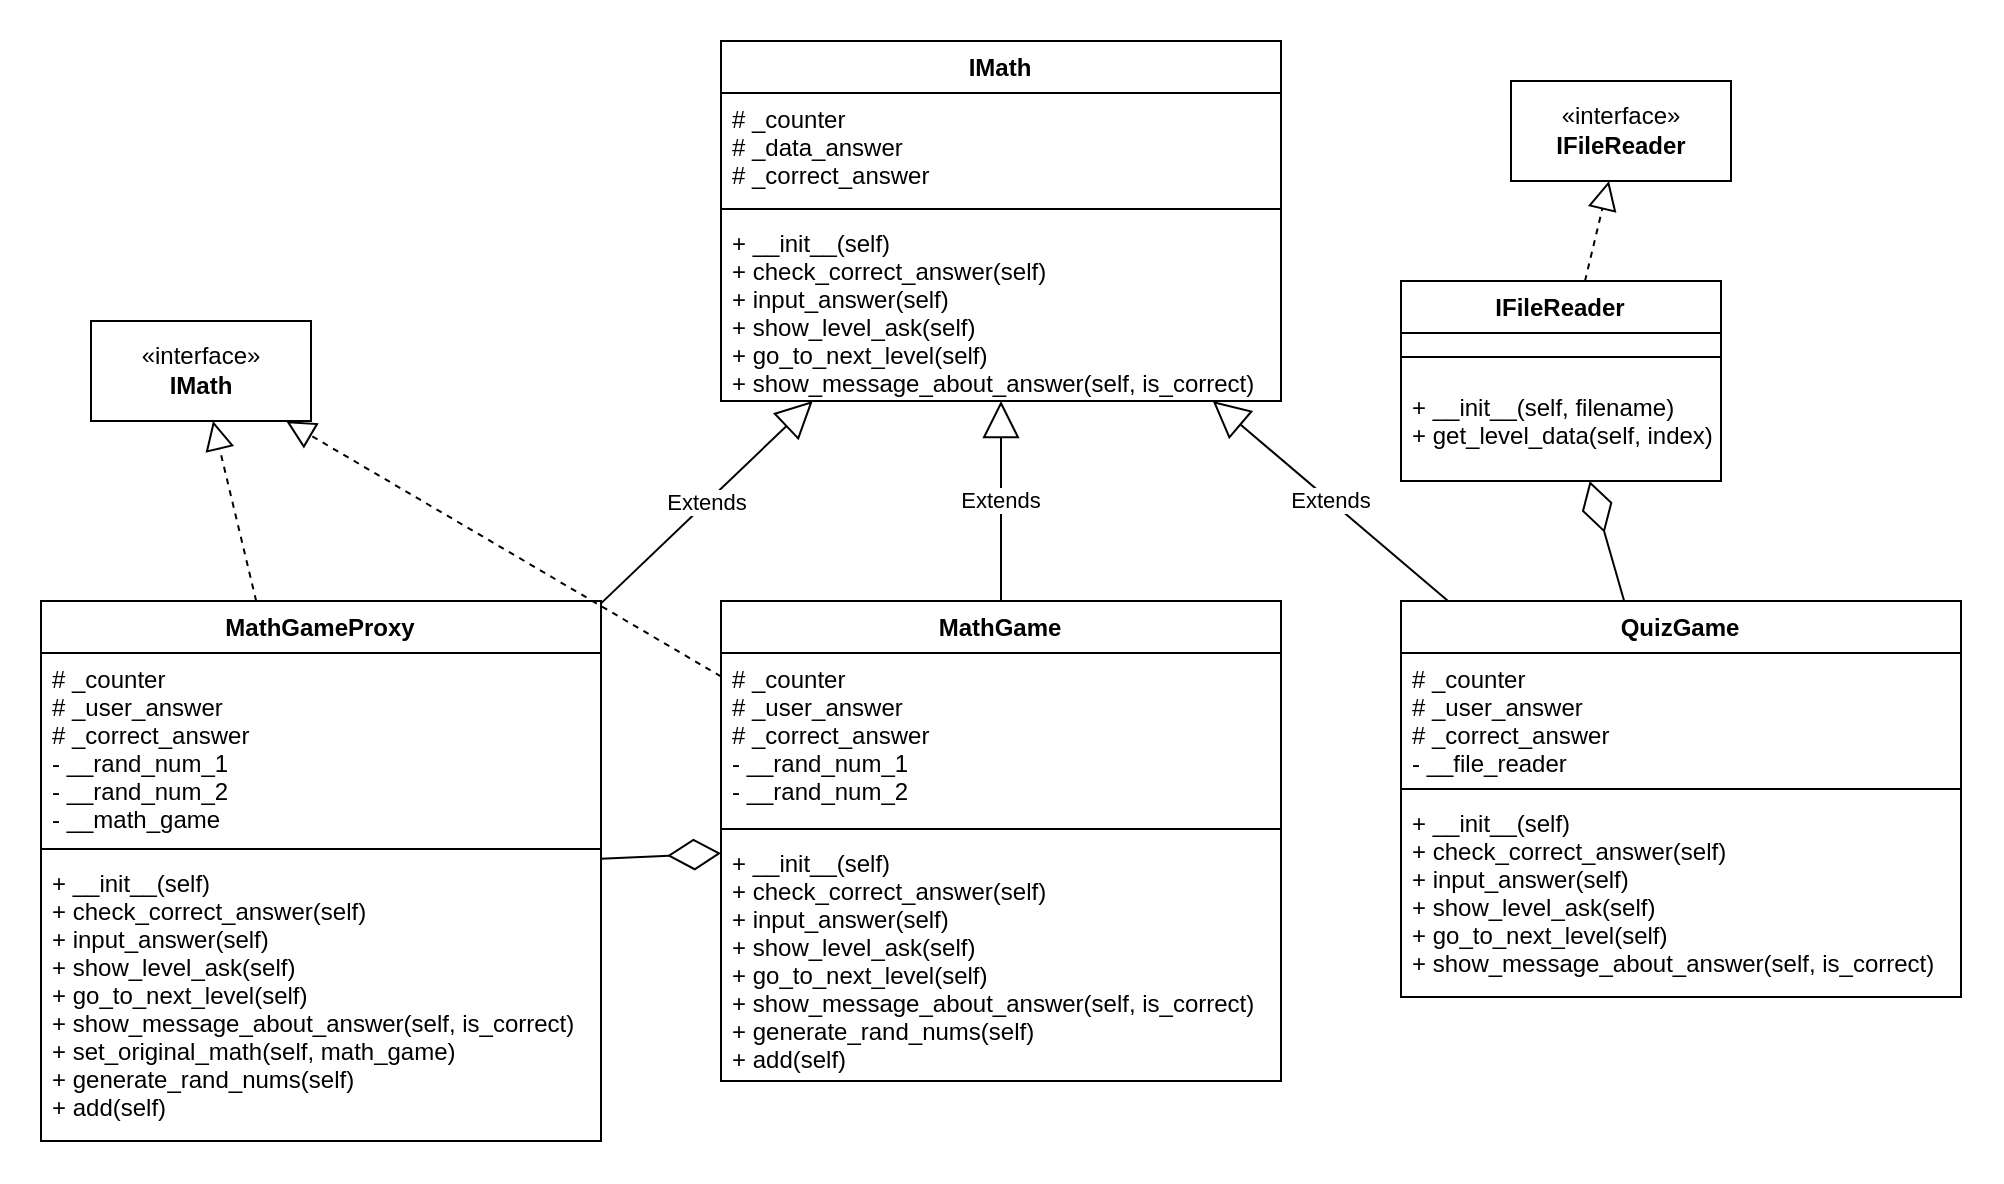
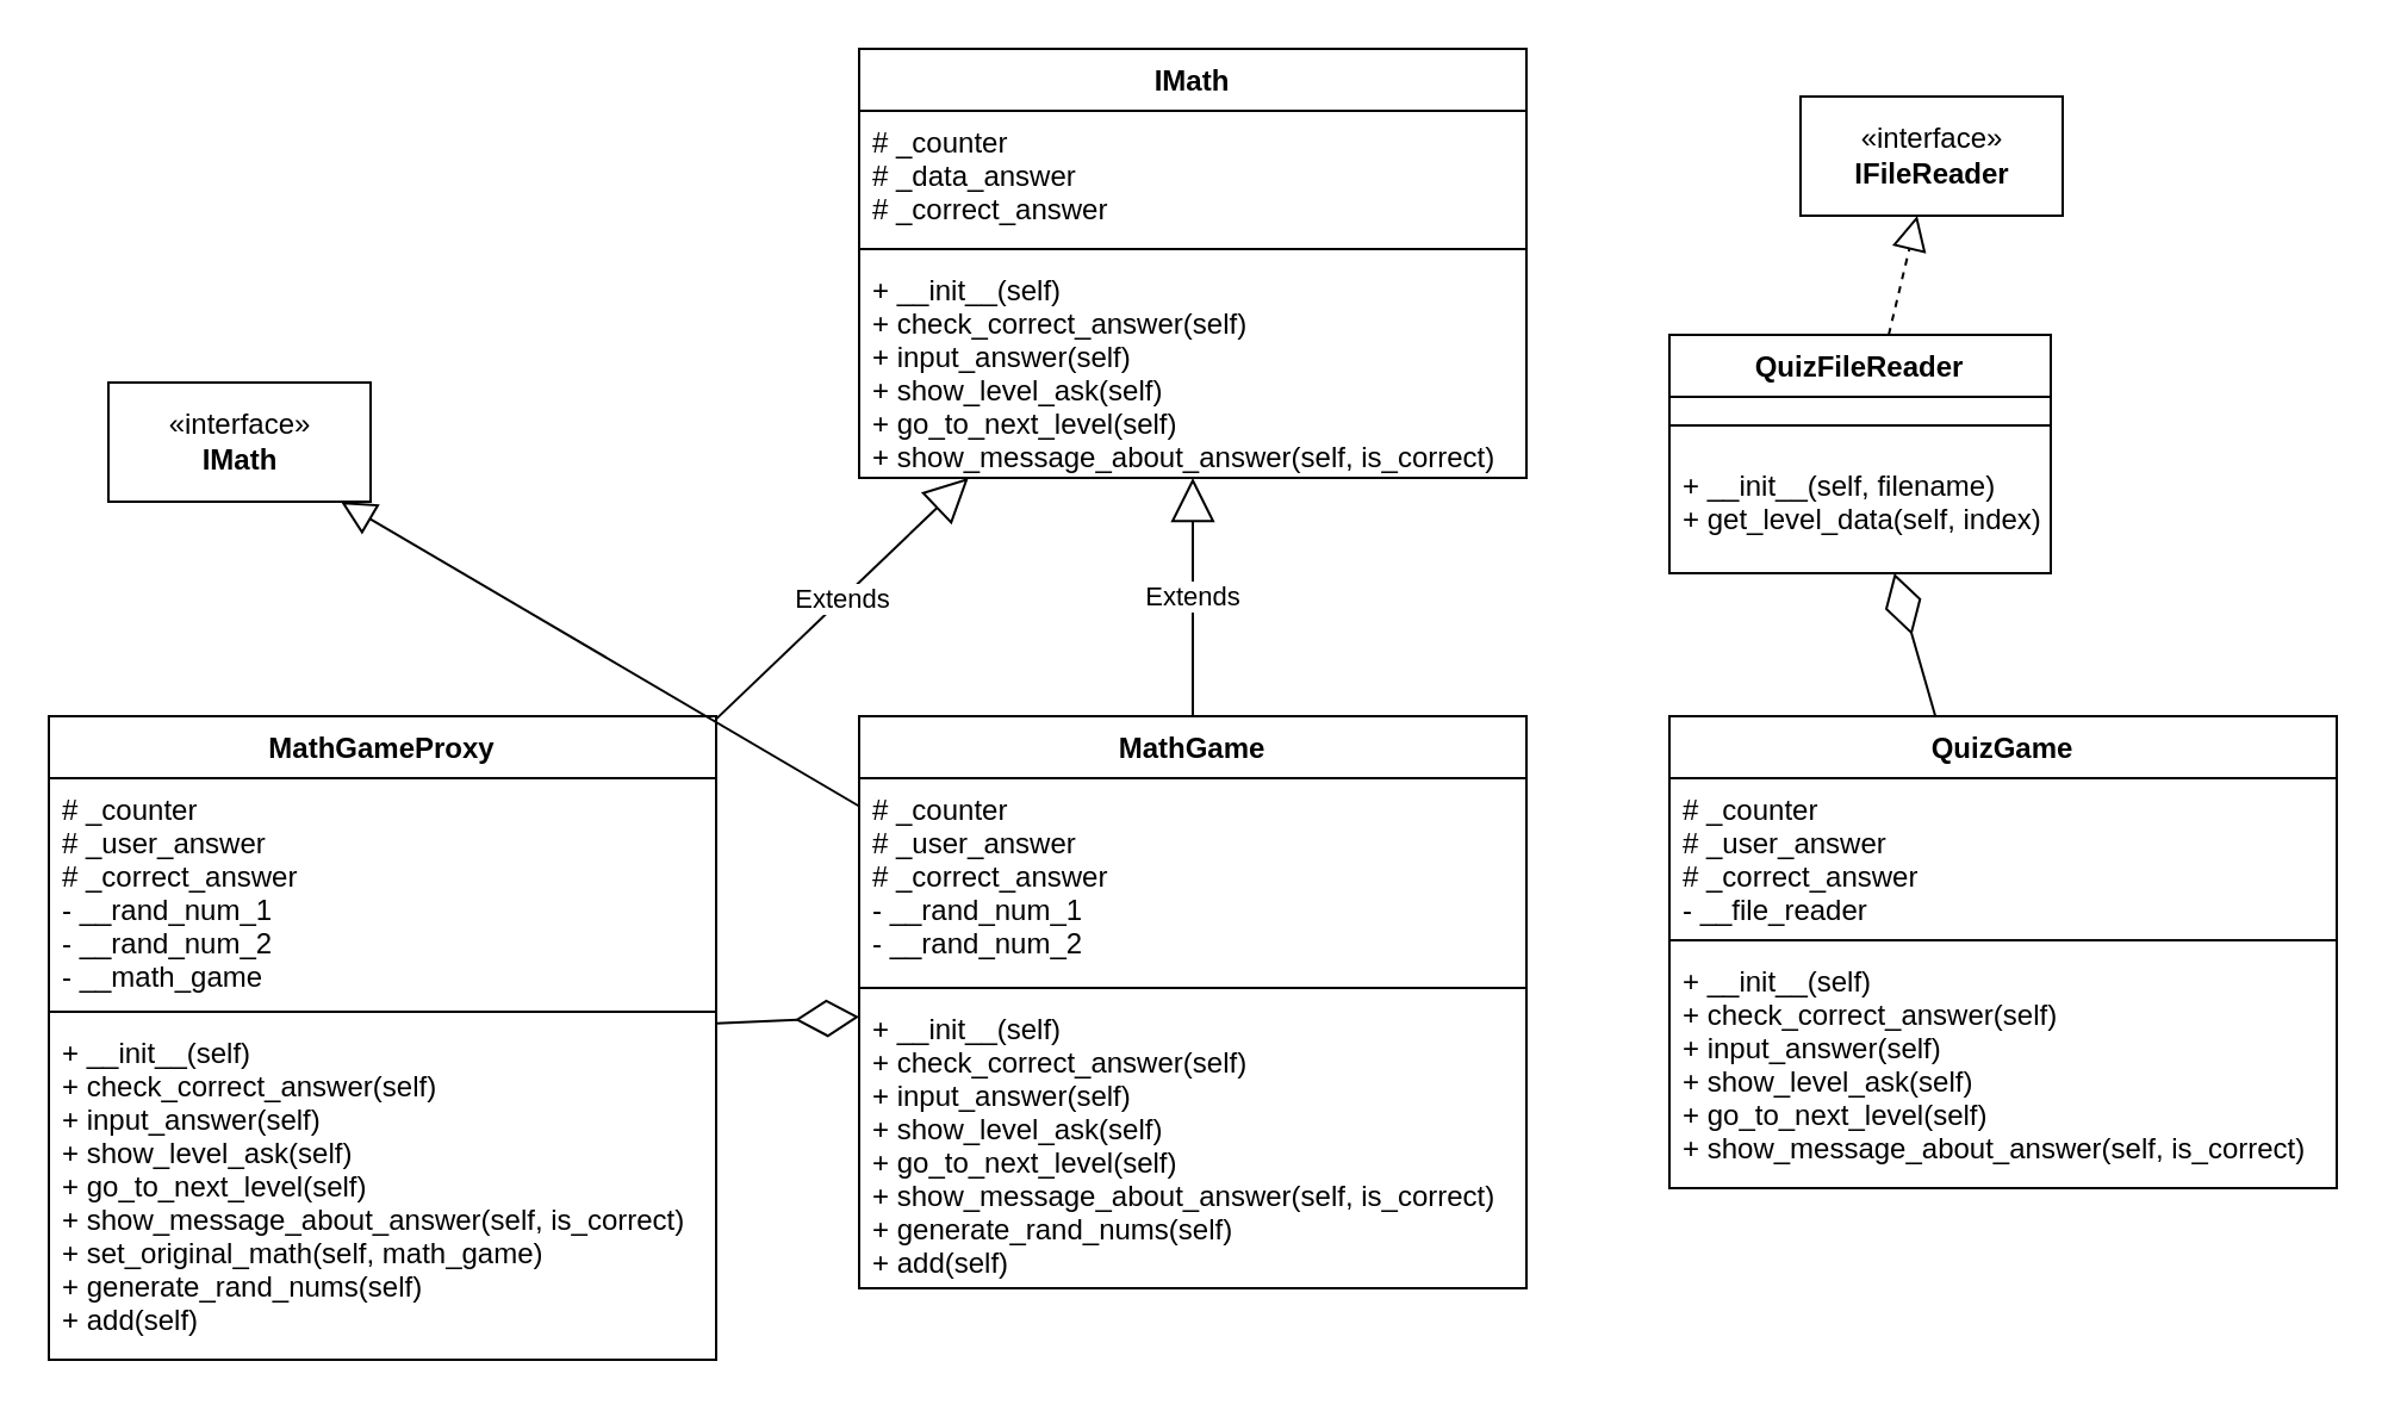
  <mxCell id="0" />
  <mxCell id="1" parent="0" />
  <mxCell id="2" value="«interface»&lt;br&gt;&lt;b&gt;IMath&lt;/b&gt;" style="html=1;" vertex="1" parent="1"><mxGeometry x="45" y="160" width="110" height="50" as="geometry" /></mxCell>
  <mxCell id="3" value="«interface»&lt;br&gt;&lt;b&gt;IFileReader&lt;/b&gt;" style="html=1;" vertex="1" parent="1"><mxGeometry x="755" y="40" width="110" height="50" as="geometry" /></mxCell>
- <mxCell id="4" value="IFileReader" style="swimlane;fontStyle=1;align=center;verticalAlign=top;childLayout=stackLayout;horizontal=1;startSize=26;horizontalStack=0;resizeParent=1;resizeParentMax=0;resizeLast=0;collapsible=1;marginBottom=0;" vertex="1" parent="1"><mxGeometry x="700" y="140" width="160" height="100" as="geometry" /></mxCell>
+ <mxCell id="4" value="QuizFileReader" style="swimlane;fontStyle=1;align=center;verticalAlign=top;childLayout=stackLayout;horizontal=1;startSize=26;horizontalStack=0;resizeParent=1;resizeParentMax=0;resizeLast=0;collapsible=1;marginBottom=0;" vertex="1" parent="1"><mxGeometry x="700" y="140" width="160" height="100" as="geometry" /></mxCell>
  <mxCell id="5" value="" style="line;strokeWidth=1;fillColor=none;align=left;verticalAlign=middle;spacingTop=-1;spacingLeft=3;spacingRight=3;rotatable=0;labelPosition=right;points=[];portConstraint=eastwest;" vertex="1" parent="4"><mxGeometry y="26" width="160" height="24" as="geometry" /></mxCell>
  <mxCell id="6" value="+ __init__(self, filename)&#10;+ get_level_data(self, index)&#10;" style="text;strokeColor=none;fillColor=none;align=left;verticalAlign=top;spacingLeft=4;spacingRight=4;overflow=hidden;rotatable=0;points=[[0,0.5],[1,0.5]];portConstraint=eastwest;" vertex="1" parent="4"><mxGeometry y="50" width="160" height="50" as="geometry" /></mxCell>
  <mxCell id="7" value="" style="endArrow=block;dashed=1;endFill=0;endSize=12;html=1;rounded=0;" edge="1" parent="1" source="4" target="3"><mxGeometry width="160" relative="1" as="geometry"><mxPoint x="430" y="190" as="sourcePoint" /><mxPoint x="590" y="190" as="targetPoint" /></mxGeometry></mxCell>
  <mxCell id="8" value="IMath" style="swimlane;fontStyle=1;align=center;verticalAlign=top;childLayout=stackLayout;horizontal=1;startSize=26;horizontalStack=0;resizeParent=1;resizeParentMax=0;resizeLast=0;collapsible=1;marginBottom=0;" vertex="1" parent="1"><mxGeometry x="360" y="20" width="280" height="180" as="geometry" /></mxCell>
  <mxCell id="9" value="# _counter&#10;# _data_answer&#10;# _correct_answer" style="text;strokeColor=none;fillColor=none;align=left;verticalAlign=top;spacingLeft=4;spacingRight=4;overflow=hidden;rotatable=0;points=[[0,0.5],[1,0.5]];portConstraint=eastwest;" vertex="1" parent="8"><mxGeometry y="26" width="280" height="54" as="geometry" /></mxCell>
  <mxCell id="10" value="" style="line;strokeWidth=1;fillColor=none;align=left;verticalAlign=middle;spacingTop=-1;spacingLeft=3;spacingRight=3;rotatable=0;labelPosition=right;points=[];portConstraint=eastwest;" vertex="1" parent="8"><mxGeometry y="80" width="280" height="8" as="geometry" /></mxCell>
  <mxCell id="11" value="+ __init__(self)&#10;+ check_correct_answer(self)&#10;+ input_answer(self)&#10;+ show_level_ask(self)&#10;+ go_to_next_level(self)&#10;+ show_message_about_answer(self, is_correct)" style="text;strokeColor=none;fillColor=none;align=left;verticalAlign=top;spacingLeft=4;spacingRight=4;overflow=hidden;rotatable=0;points=[[0,0.5],[1,0.5]];portConstraint=eastwest;" vertex="1" parent="8"><mxGeometry y="88" width="280" height="92" as="geometry" /></mxCell>
  <mxCell id="12" value="MathGame" style="swimlane;fontStyle=1;align=center;verticalAlign=top;childLayout=stackLayout;horizontal=1;startSize=26;horizontalStack=0;resizeParent=1;resizeParentMax=0;resizeLast=0;collapsible=1;marginBottom=0;" vertex="1" parent="1"><mxGeometry x="360" y="300" width="280" height="240" as="geometry" /></mxCell>
  <mxCell id="13" value="# _counter&#10;# _user_answer&#10;# _correct_answer&#10;- __rand_num_1&#10;- __rand_num_2" style="text;strokeColor=none;fillColor=none;align=left;verticalAlign=top;spacingLeft=4;spacingRight=4;overflow=hidden;rotatable=0;points=[[0,0.5],[1,0.5]];portConstraint=eastwest;" vertex="1" parent="12"><mxGeometry y="26" width="280" height="84" as="geometry" /></mxCell>
  <mxCell id="14" value="" style="line;strokeWidth=1;fillColor=none;align=left;verticalAlign=middle;spacingTop=-1;spacingLeft=3;spacingRight=3;rotatable=0;labelPosition=right;points=[];portConstraint=eastwest;" vertex="1" parent="12"><mxGeometry y="110" width="280" height="8" as="geometry" /></mxCell>
  <mxCell id="15" value="+ __init__(self)&#10;+ check_correct_answer(self)&#10;+ input_answer(self)&#10;+ show_level_ask(self)&#10;+ go_to_next_level(self)&#10;+ show_message_about_answer(self, is_correct)&#10;+ generate_rand_nums(self)&#10;+ add(self)" style="text;strokeColor=none;fillColor=none;align=left;verticalAlign=top;spacingLeft=4;spacingRight=4;overflow=hidden;rotatable=0;points=[[0,0.5],[1,0.5]];portConstraint=eastwest;" vertex="1" parent="12"><mxGeometry y="118" width="280" height="122" as="geometry" /></mxCell>
  <mxCell id="16" value="MathGameProxy" style="swimlane;fontStyle=1;align=center;verticalAlign=top;childLayout=stackLayout;horizontal=1;startSize=26;horizontalStack=0;resizeParent=1;resizeParentMax=0;resizeLast=0;collapsible=1;marginBottom=0;" vertex="1" parent="1"><mxGeometry x="20" y="300" width="280" height="270" as="geometry" /></mxCell>
  <mxCell id="17" value="# _counter&#10;# _user_answer&#10;# _correct_answer&#10;- __rand_num_1&#10;- __rand_num_2&#10;- __math_game" style="text;strokeColor=none;fillColor=none;align=left;verticalAlign=top;spacingLeft=4;spacingRight=4;overflow=hidden;rotatable=0;points=[[0,0.5],[1,0.5]];portConstraint=eastwest;" vertex="1" parent="16"><mxGeometry y="26" width="280" height="94" as="geometry" /></mxCell>
  <mxCell id="18" value="" style="line;strokeWidth=1;fillColor=none;align=left;verticalAlign=middle;spacingTop=-1;spacingLeft=3;spacingRight=3;rotatable=0;labelPosition=right;points=[];portConstraint=eastwest;" vertex="1" parent="16"><mxGeometry y="120" width="280" height="8" as="geometry" /></mxCell>
  <mxCell id="19" value="+ __init__(self)&#10;+ check_correct_answer(self)&#10;+ input_answer(self)&#10;+ show_level_ask(self)&#10;+ go_to_next_level(self)&#10;+ show_message_about_answer(self, is_correct)&#10;+ set_original_math(self, math_game)&#10;+ generate_rand_nums(self)&#10;+ add(self)" style="text;strokeColor=none;fillColor=none;align=left;verticalAlign=top;spacingLeft=4;spacingRight=4;overflow=hidden;rotatable=0;points=[[0,0.5],[1,0.5]];portConstraint=eastwest;" vertex="1" parent="16"><mxGeometry y="128" width="280" height="142" as="geometry" /></mxCell>
- <mxCell id="20" value="" style="endArrow=block;dashed=1;endFill=0;endSize=12;html=1;rounded=0;" edge="1" parent="1" source="16" target="2"><mxGeometry width="160" relative="1" as="geometry"><mxPoint x="240" y="190" as="sourcePoint" /><mxPoint x="400" y="190" as="targetPoint" /></mxGeometry></mxCell>
- <mxCell id="21" value="" style="endArrow=block;dashed=1;endFill=0;endSize=12;html=1;rounded=0;" edge="1" parent="1" source="12" target="2"><mxGeometry width="160" relative="1" as="geometry"><mxPoint x="240" y="190" as="sourcePoint" /><mxPoint x="400" y="190" as="targetPoint" /></mxGeometry></mxCell>
+ <mxCell id="21" value="" style="endArrow=block;dashed=0;endFill=0;endSize=12;html=1;rounded=0;" edge="1" parent="1" source="12" target="2"><mxGeometry width="160" relative="1" as="geometry"><mxPoint x="240" y="190" as="sourcePoint" /><mxPoint x="400" y="190" as="targetPoint" /></mxGeometry></mxCell>
  <mxCell id="22" value="Extends" style="endArrow=block;endSize=16;endFill=0;html=1;rounded=0;" edge="1" parent="1" source="12" target="8"><mxGeometry width="160" relative="1" as="geometry"><mxPoint x="240" y="190" as="sourcePoint" /><mxPoint x="400" y="190" as="targetPoint" /></mxGeometry></mxCell>
  <mxCell id="23" value="Extends" style="endArrow=block;endSize=16;endFill=0;html=1;rounded=0;" edge="1" parent="1" source="16" target="8"><mxGeometry width="160" relative="1" as="geometry"><mxPoint x="416.721" y="280" as="sourcePoint" /><mxPoint x="458.033" y="190" as="targetPoint" /></mxGeometry></mxCell>
  <mxCell id="24" value="QuizGame" style="swimlane;fontStyle=1;align=center;verticalAlign=top;childLayout=stackLayout;horizontal=1;startSize=26;horizontalStack=0;resizeParent=1;resizeParentMax=0;resizeLast=0;collapsible=1;marginBottom=0;" vertex="1" parent="1"><mxGeometry x="700" y="300" width="280" height="198" as="geometry" /></mxCell>
  <mxCell id="25" value="# _counter&#10;# _user_answer&#10;# _correct_answer&#10;- __file_reader" style="text;strokeColor=none;fillColor=none;align=left;verticalAlign=top;spacingLeft=4;spacingRight=4;overflow=hidden;rotatable=0;points=[[0,0.5],[1,0.5]];portConstraint=eastwest;" vertex="1" parent="24"><mxGeometry y="26" width="280" height="64" as="geometry" /></mxCell>
  <mxCell id="26" value="" style="line;strokeWidth=1;fillColor=none;align=left;verticalAlign=middle;spacingTop=-1;spacingLeft=3;spacingRight=3;rotatable=0;labelPosition=right;points=[];portConstraint=eastwest;" vertex="1" parent="24"><mxGeometry y="90" width="280" height="8" as="geometry" /></mxCell>
  <mxCell id="27" value="+ __init__(self)&#10;+ check_correct_answer(self)&#10;+ input_answer(self)&#10;+ show_level_ask(self)&#10;+ go_to_next_level(self)&#10;+ show_message_about_answer(self, is_correct)" style="text;strokeColor=none;fillColor=none;align=left;verticalAlign=top;spacingLeft=4;spacingRight=4;overflow=hidden;rotatable=0;points=[[0,0.5],[1,0.5]];portConstraint=eastwest;" vertex="1" parent="24"><mxGeometry y="98" width="280" height="100" as="geometry" /></mxCell>
- <mxCell id="28" value="Extends" style="endArrow=block;endSize=16;endFill=0;html=1;rounded=0;" edge="1" parent="1" source="24" target="8"><mxGeometry width="160" relative="1" as="geometry"><mxPoint x="450" y="190" as="sourcePoint" /><mxPoint x="610" y="190" as="targetPoint" /></mxGeometry></mxCell>
  <mxCell id="29" value="" style="endArrow=diamondThin;endFill=0;endSize=24;html=1;rounded=0;" edge="1" parent="1" source="24" target="4"><mxGeometry width="160" relative="1" as="geometry"><mxPoint x="450" y="190" as="sourcePoint" /><mxPoint x="610" y="190" as="targetPoint" /></mxGeometry></mxCell>
  <mxCell id="30" value="" style="endArrow=diamondThin;endFill=0;endSize=24;html=1;rounded=0;" edge="1" parent="1" source="16" target="12"><mxGeometry width="160" relative="1" as="geometry"><mxPoint x="450" y="190" as="sourcePoint" /><mxPoint x="610" y="190" as="targetPoint" /></mxGeometry></mxCell>
